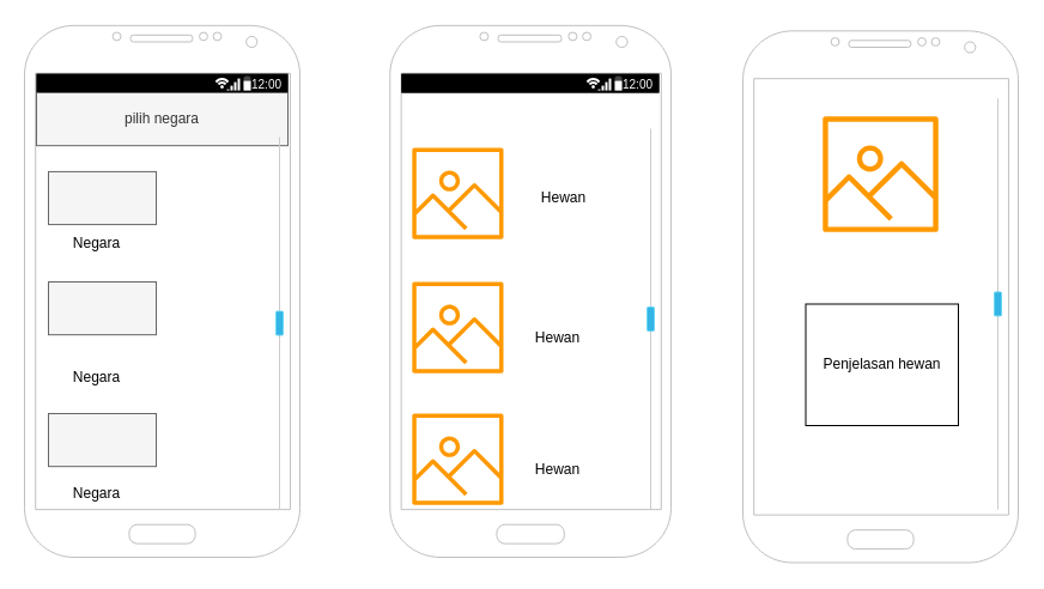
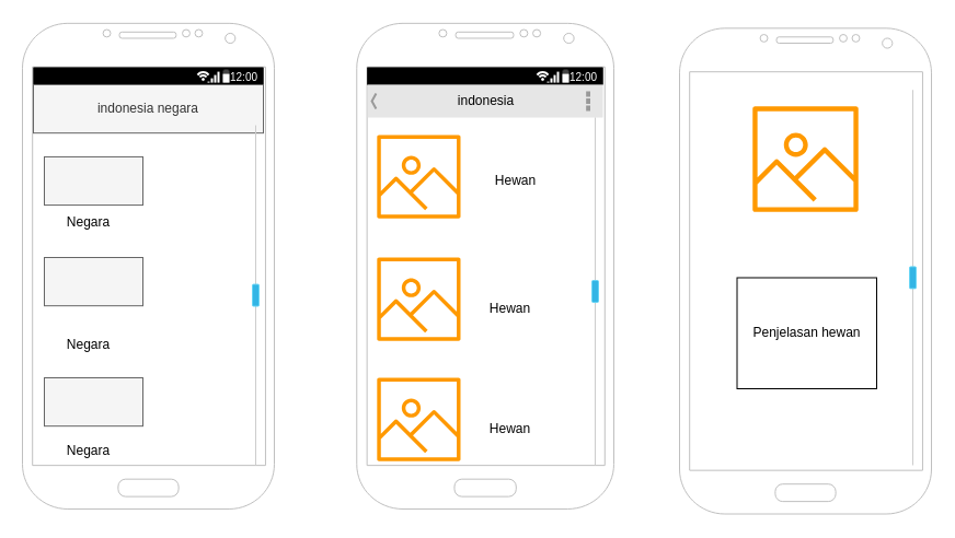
  <mxCell id="0" />
  <mxCell id="1" parent="0" />
  <mxCell id="2" value="" style="verticalLabelPosition=bottom;verticalAlign=top;html=1;shadow=0;dashed=0;strokeWidth=1;shape=mxgraph.android.phone2;strokeColor=#c0c0c0;hachureGap=4;pointerEvents=0;" parent="1" vertex="1"><mxGeometry x="20" y="20.83" width="230" height="444.17" as="geometry" /></mxCell>
  <mxCell id="3" value="" style="strokeWidth=1;html=1;shadow=0;dashed=0;shape=mxgraph.android.statusBar;align=center;fillColor=#000000;strokeColor=#ffffff;fontColor=#ffffff;fontSize=10;sketch=0;hachureGap=4;pointerEvents=0;" parent="1" vertex="1"><mxGeometry x="30" y="61.17" width="210" height="15.83" as="geometry" /></mxCell>
- <mxCell id="4" value="pilih negara" style="whiteSpace=wrap;html=1;hachureGap=4;pointerEvents=0;fillColor=#f5f5f5;strokeColor=#666666;fontColor=#333333;" parent="1" vertex="1"><mxGeometry x="30" y="77" width="210" height="44.17" as="geometry" /></mxCell>
+ <mxCell id="4" value="indonesia negara" style="whiteSpace=wrap;html=1;hachureGap=4;pointerEvents=0;fillColor=#f5f5f5;strokeColor=#666666;fontColor=#333333;" parent="1" vertex="1"><mxGeometry x="30" y="77" width="210" height="44.17" as="geometry" /></mxCell>
  <mxCell id="5" value="" style="verticalLabelPosition=bottom;verticalAlign=top;html=1;shadow=0;dashed=0;strokeWidth=1;shape=mxgraph.android.phone2;strokeColor=#c0c0c0;hachureGap=4;pointerEvents=0;" parent="1" vertex="1"><mxGeometry x="325.25" y="20.83" width="234.75" height="444.17" as="geometry" /></mxCell>
  <mxCell id="6" value="" style="strokeWidth=1;html=1;shadow=0;dashed=0;shape=mxgraph.android.statusBar;align=center;fillColor=#000000;strokeColor=#ffffff;fontColor=#ffffff;fontSize=10;sketch=0;hachureGap=4;pointerEvents=0;" parent="1" vertex="1"><mxGeometry x="334.85" y="61.17" width="215.15" height="15.83" as="geometry" /></mxCell>
+ <mxCell id="7" value="indonesia" style="strokeWidth=1;html=1;shadow=0;dashed=0;shape=mxgraph.android.action_bar_landscape;fillColor=#E6E6E6;strokeColor=#c0c0c0;strokeWidth=2;hachureGap=4;pointerEvents=0;" parent="1" vertex="1"><mxGeometry x="335.25" y="77" width="214.75" height="30" as="geometry" /></mxCell>
  <mxCell id="8" value="" style="verticalLabelPosition=bottom;verticalAlign=top;html=1;shadow=0;dashed=0;strokeWidth=1;shape=mxgraph.android.quickscroll3;dy=0.5;fillColor=#33b5e5;strokeColor=#66D5F5;hachureGap=4;pointerEvents=0;" parent="1" vertex="1"><mxGeometry x="830" y="81.75" width="6" height="343.25" as="geometry" /></mxCell>
  <mxCell id="9" value="" style="sketch=0;outlineConnect=0;fontColor=#232F3E;gradientColor=none;fillColor=#FF9900;strokeColor=none;dashed=0;verticalLabelPosition=bottom;verticalAlign=top;align=center;html=1;fontSize=12;fontStyle=0;aspect=fixed;pointerEvents=1;shape=mxgraph.aws4.container_registry_image;hachureGap=4;" parent="1" vertex="1"><mxGeometry x="686.75" y="96.83" width="96.5" height="96.5" as="geometry" /></mxCell>
  <mxCell id="10" value="" style="verticalLabelPosition=bottom;verticalAlign=top;html=1;shadow=0;dashed=0;strokeWidth=1;shape=mxgraph.android.quickscroll3;dy=0.5;fillColor=#33b5e5;strokeColor=#66D5F5;hachureGap=4;pointerEvents=0;" parent="1" vertex="1"><mxGeometry x="540" y="107" width="6" height="318" as="geometry" /></mxCell>
  <mxCell id="11" value="Penjelasan hewan" style="rounded=0;whiteSpace=wrap;html=1;" parent="1" vertex="1"><mxGeometry x="672.51" y="253.5" width="127.49" height="101.5" as="geometry" /></mxCell>
  <mxCell id="12" value="" style="whiteSpace=wrap;html=1;hachureGap=4;pointerEvents=0;fillColor=#f5f5f5;strokeColor=#666666;fontColor=#333333;" parent="1" vertex="1"><mxGeometry x="40" y="142.92" width="90" height="44.17" as="geometry" /></mxCell>
  <mxCell id="13" value="Negara" style="text;html=1;align=center;verticalAlign=middle;resizable=0;points=[];autosize=1;strokeColor=none;fillColor=none;" parent="1" vertex="1"><mxGeometry x="55" y="193.33" width="50" height="20" as="geometry" /></mxCell>
  <mxCell id="14" value="" style="whiteSpace=wrap;html=1;hachureGap=4;pointerEvents=0;fillColor=#f5f5f5;strokeColor=#666666;fontColor=#333333;" parent="1" vertex="1"><mxGeometry x="40" y="235" width="90" height="44.17" as="geometry" /></mxCell>
  <mxCell id="15" value="Negara" style="text;html=1;align=center;verticalAlign=middle;resizable=0;points=[];autosize=1;strokeColor=none;fillColor=none;" parent="1" vertex="1"><mxGeometry x="55" y="305" width="50" height="20" as="geometry" /></mxCell>
  <mxCell id="16" value="" style="verticalLabelPosition=bottom;verticalAlign=top;html=1;shadow=0;dashed=0;strokeWidth=1;shape=mxgraph.android.phone2;strokeColor=#c0c0c0;hachureGap=4;pointerEvents=0;" parent="1" vertex="1"><mxGeometry x="620" y="25.34" width="230" height="444.17" as="geometry" /></mxCell>
  <mxCell id="17" value="" style="sketch=0;outlineConnect=0;fontColor=#232F3E;gradientColor=none;fillColor=#FF9900;strokeColor=none;dashed=0;verticalLabelPosition=bottom;verticalAlign=top;align=center;html=1;fontSize=12;fontStyle=0;aspect=fixed;pointerEvents=1;shape=mxgraph.aws4.container_registry_image;hachureGap=4;" parent="1" vertex="1"><mxGeometry x="343.83" y="235" width="76.17" height="76.17" as="geometry" /></mxCell>
  <mxCell id="18" value="" style="sketch=0;outlineConnect=0;fontColor=#232F3E;gradientColor=none;fillColor=#FF9900;strokeColor=none;dashed=0;verticalLabelPosition=bottom;verticalAlign=top;align=center;html=1;fontSize=12;fontStyle=0;aspect=fixed;pointerEvents=1;shape=mxgraph.aws4.container_registry_image;hachureGap=4;" parent="1" vertex="1"><mxGeometry x="343.83" y="345" width="76.17" height="76.17" as="geometry" /></mxCell>
  <mxCell id="19" value="" style="sketch=0;outlineConnect=0;fontColor=#232F3E;gradientColor=none;fillColor=#FF9900;strokeColor=none;dashed=0;verticalLabelPosition=bottom;verticalAlign=top;align=center;html=1;fontSize=12;fontStyle=0;aspect=fixed;pointerEvents=1;shape=mxgraph.aws4.container_registry_image;hachureGap=4;" parent="1" vertex="1"><mxGeometry x="343.83" y="123" width="76.17" height="76.17" as="geometry" /></mxCell>
  <mxCell id="20" value="Hewan" style="text;html=1;align=center;verticalAlign=middle;resizable=0;points=[];autosize=1;strokeColor=none;fillColor=none;" parent="1" vertex="1"><mxGeometry x="445" y="155" width="50" height="20" as="geometry" /></mxCell>
  <mxCell id="21" value="Hewan" style="text;html=1;align=center;verticalAlign=middle;resizable=0;points=[];autosize=1;strokeColor=none;fillColor=none;" parent="1" vertex="1"><mxGeometry x="440" y="272.33" width="50" height="20" as="geometry" /></mxCell>
  <mxCell id="22" value="Hewan" style="text;html=1;align=center;verticalAlign=middle;resizable=0;points=[];autosize=1;strokeColor=none;fillColor=none;" parent="1" vertex="1"><mxGeometry x="440" y="381.75" width="50" height="20" as="geometry" /></mxCell>
  <mxCell id="23" value="" style="whiteSpace=wrap;html=1;hachureGap=4;pointerEvents=0;fillColor=#f5f5f5;strokeColor=#666666;fontColor=#333333;" parent="1" vertex="1"><mxGeometry x="40" y="345" width="90" height="44.17" as="geometry" /></mxCell>
  <mxCell id="24" value="Negara" style="text;html=1;align=center;verticalAlign=middle;resizable=0;points=[];autosize=1;strokeColor=none;fillColor=none;" parent="1" vertex="1"><mxGeometry x="55" y="401.75" width="50" height="20" as="geometry" /></mxCell>
  <mxCell id="25" value="" style="verticalLabelPosition=bottom;verticalAlign=top;html=1;shadow=0;dashed=0;strokeWidth=1;shape=mxgraph.android.quickscroll3;dy=0.5;fillColor=#33b5e5;strokeColor=#66D5F5;hachureGap=4;pointerEvents=0;" parent="1" vertex="1"><mxGeometry x="230" y="114.08" width="6" height="310.92" as="geometry" /></mxCell>
